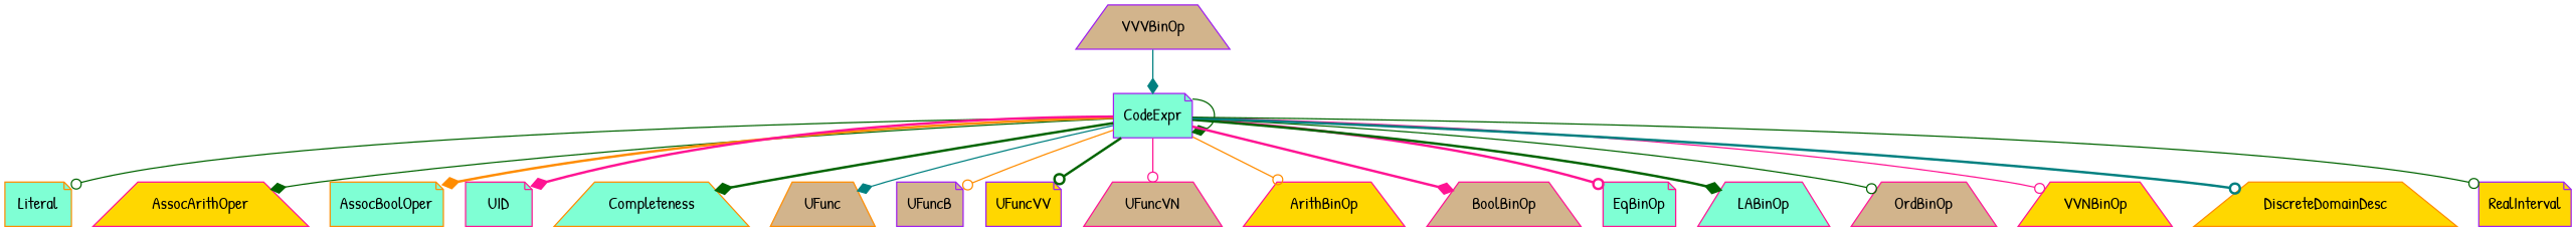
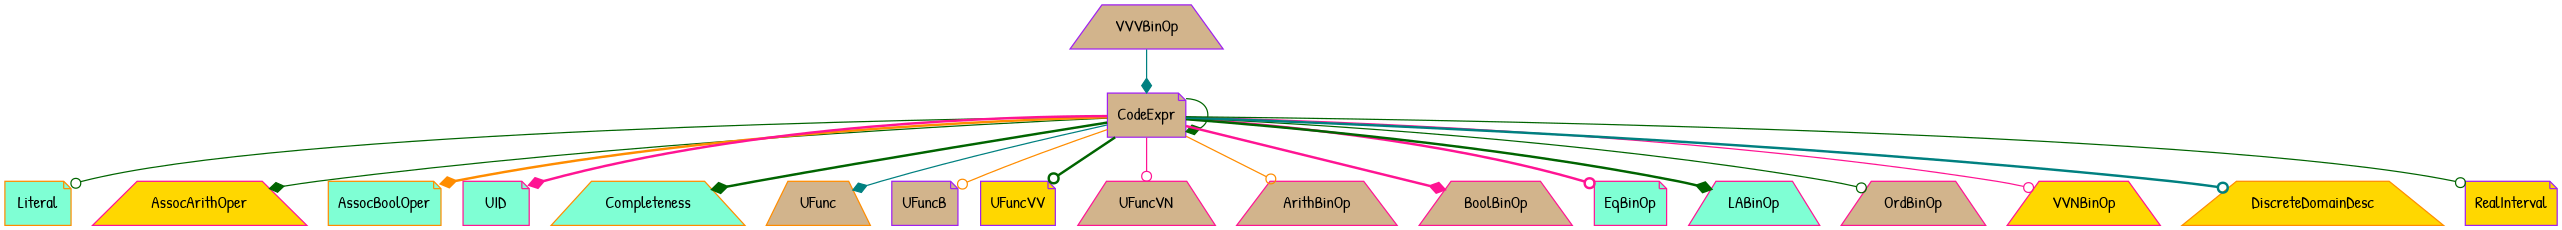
  digraph {
    fontname="Patrick Hand"
    node [color=deeppink fillcolor=aquamarine fontname="Patrick Hand" shape=trapezium style=filled]
    edge [arrowhead=odot color=darkgreen fontname="Patrick Hand" style=solid]
-   n1 [color=purple label=CodeExpr shape=note]
+   n1 [color=purple fillcolor=tan label=CodeExpr shape=note]
    Literal [color=darkorange shape=note]
    AssocArithOper [fillcolor=gold]
    AssocBoolOper [color=darkorange shape=note]
    UID [shape=note]
    Completeness [color=darkorange]
    UFunc [color=darkorange fillcolor=tan]
    UFuncB [color=purple fillcolor=tan shape=note]
    UFuncVV [color=purple fillcolor=gold shape=note]
    UFuncVN [fillcolor=tan]
-   ArithBinOp [fillcolor=gold]
+   ArithBinOp [fillcolor=tan]
    BoolBinOp [fillcolor=tan]
    EqBinOp [shape=note]
    LABinOp
    OrdBinOp [fillcolor=tan]
    VVNBinOp [fillcolor=gold]
    DiscreteDomainDesc [color=darkorange fillcolor=gold]
    RealInterval [color=purple fillcolor=gold shape=note]
    VVVBinOp [color=purple fillcolor=tan]
    n1 -> n1 [arrowhead=diamond]
    n1 -> Literal
    n1 -> AssocArithOper [arrowhead=diamond]
    n1 -> AssocBoolOper [arrowhead=diamond color=darkorange style=bold]
    n1 -> UID [arrowhead=diamond color=deeppink style=bold]
    n1 -> Completeness [arrowhead=diamond style=bold]
    n1 -> UFunc [arrowhead=diamond color=teal]
    n1 -> UFuncB [color=darkorange]
    n1 -> UFuncVV [style=bold]
    n1 -> UFuncVN [color=deeppink]
    n1 -> ArithBinOp [color=darkorange]
    n1 -> BoolBinOp [arrowhead=diamond color=deeppink style=bold]
    n1 -> EqBinOp [color=deeppink style=bold]
    n1 -> LABinOp [arrowhead=diamond style=bold]
    n1 -> OrdBinOp
    n1 -> VVNBinOp [color=deeppink]
    n1 -> DiscreteDomainDesc [color=teal style=bold]
    n1 -> RealInterval
    VVVBinOp -> n1 [arrowhead=diamond color=teal]
  }
